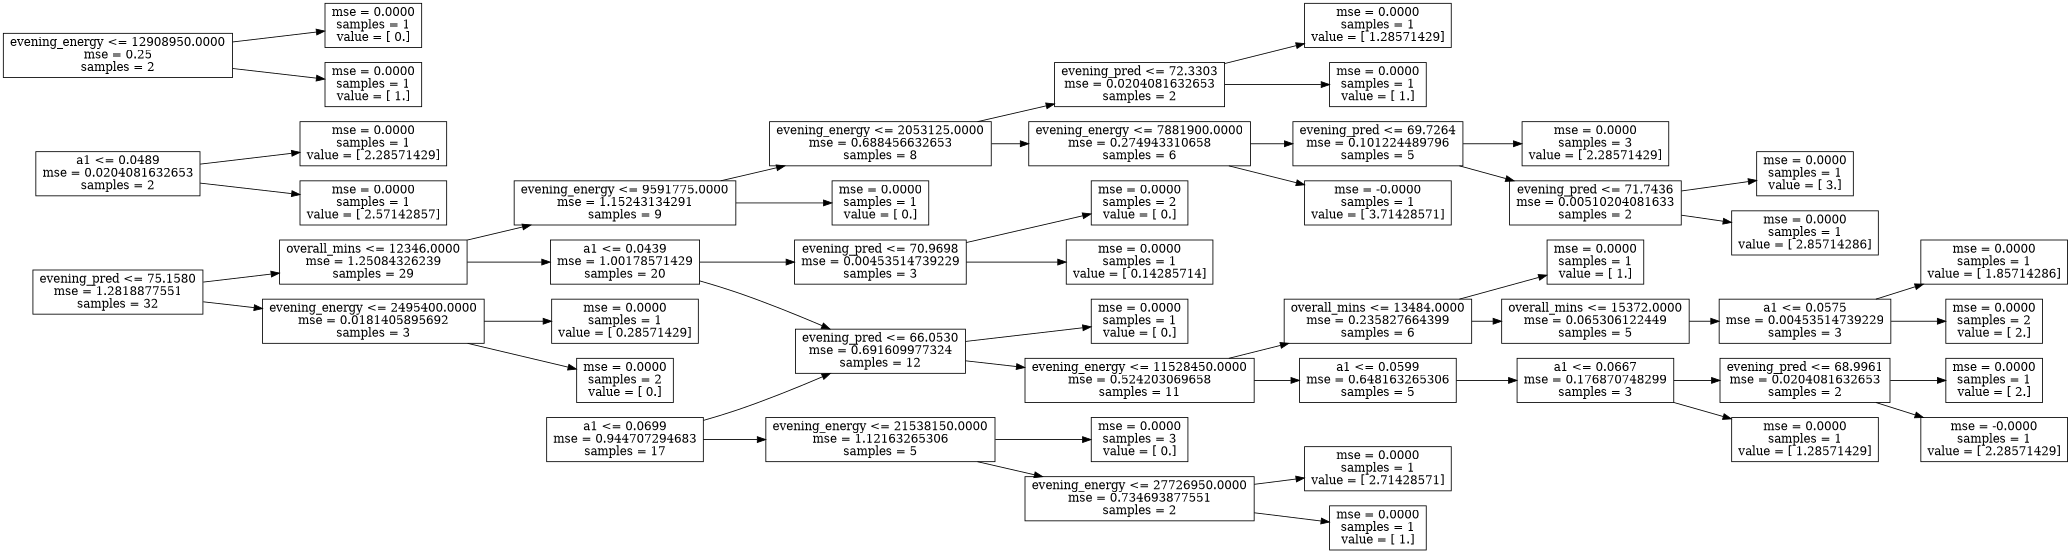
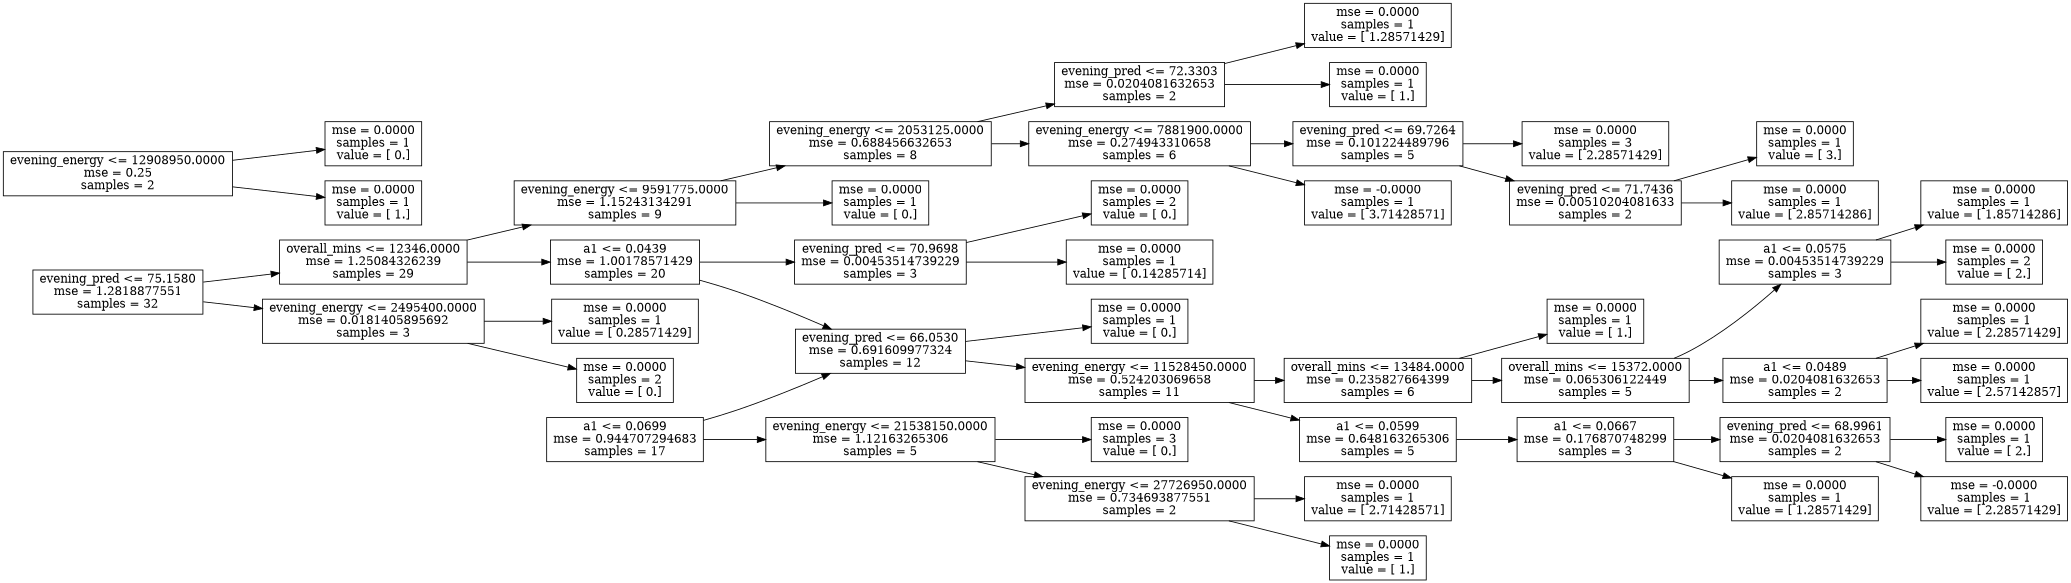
  digraph {
    rankdir=LR
    node [shape=box]
    n1 [label="evening_pred <= 75.1580\nmse = 1.2818877551\nsamples = 32"]
    n2 [label="overall_mins <= 12346.0000\nmse = 1.25084326239\nsamples = 29"]
    n3 [label="evening_energy <= 2495400.0000\nmse = 0.0181405895692\nsamples = 3"]
    n4 [label="evening_energy <= 9591775.0000\nmse = 1.15243134291\nsamples = 9"]
    n5 [label="a1 <= 0.0439\nmse = 1.00178571429\nsamples = 20"]
    n6 [label="mse = 0.0000\nsamples = 1\nvalue = [ 0.28571429]"]
    n7 [label="mse = 0.0000\nsamples = 2\nvalue = [ 0.]"]
    n8 [label="evening_energy <= 2053125.0000\nmse = 0.688456632653\nsamples = 8"]
    n9 [label="mse = 0.0000\nsamples = 1\nvalue = [ 0.]"]
    n10 [label="evening_pred <= 70.9698\nmse = 0.00453514739229\nsamples = 3"]
    n11 [label="evening_pred <= 66.0530\nmse = 0.691609977324\nsamples = 12"]
    n12 [label="evening_pred <= 72.3303\nmse = 0.0204081632653\nsamples = 2"]
    n13 [label="evening_energy <= 7881900.0000\nmse = 0.274943310658\nsamples = 6"]
    n14 [label="mse = 0.0000\nsamples = 1\nvalue = [ 1.28571429]"]
    n15 [label="mse = 0.0000\nsamples = 1\nvalue = [ 1.]"]
    n16 [label="evening_pred <= 69.7264\nmse = 0.101224489796\nsamples = 5"]
    n17 [label="mse = -0.0000\nsamples = 1\nvalue = [ 3.71428571]"]
    n18 [label="mse = 0.0000\nsamples = 3\nvalue = [ 2.28571429]"]
    n19 [label="evening_pred <= 71.7436\nmse = 0.00510204081633\nsamples = 2"]
    n20 [label="mse = 0.0000\nsamples = 1\nvalue = [ 3.]"]
    n21 [label="mse = 0.0000\nsamples = 1\nvalue = [ 2.85714286]"]
    n22 [label="mse = 0.0000\nsamples = 2\nvalue = [ 0.]"]
    n23 [label="mse = 0.0000\nsamples = 1\nvalue = [ 0.14285714]"]
    n24 [label="a1 <= 0.0699\nmse = 0.944707294683\nsamples = 17"]
    n25 [label="evening_energy <= 21538150.0000\nmse = 1.12163265306\nsamples = 5"]
    n26 [label="mse = 0.0000\nsamples = 1\nvalue = [ 0.]"]
    n27 [label="evening_energy <= 11528450.0000\nmse = 0.524203069658\nsamples = 11"]
    n28 [label="mse = 0.0000\nsamples = 3\nvalue = [ 0.]"]
    n29 [label="evening_energy <= 27726950.0000\nmse = 0.734693877551\nsamples = 2"]
    n30 [label="overall_mins <= 13484.0000\nmse = 0.235827664399\nsamples = 6"]
    n31 [label="a1 <= 0.0599\nmse = 0.648163265306\nsamples = 5"]
    n32 [label="mse = 0.0000\nsamples = 1\nvalue = [ 1.]"]
    n33 [label="overall_mins <= 15372.0000\nmse = 0.065306122449\nsamples = 5"]
    n34 [label="a1 <= 0.0667\nmse = 0.176870748299\nsamples = 3"]
    n35 [label="a1 <= 0.0575\nmse = 0.00453514739229\nsamples = 3"]
    n36 [label="a1 <= 0.0489\nmse = 0.0204081632653\nsamples = 2"]
    n37 [label="mse = 0.0000\nsamples = 1\nvalue = [ 1.85714286]"]
    n38 [label="mse = 0.0000\nsamples = 2\nvalue = [ 2.]"]
    n39 [label="mse = 0.0000\nsamples = 1\nvalue = [ 2.28571429]"]
    n40 [label="mse = 0.0000\nsamples = 1\nvalue = [ 2.57142857]"]
    n41 [label="evening_energy <= 12908950.0000\nmse = 0.25\nsamples = 2"]
    n42 [label="mse = 0.0000\nsamples = 1\nvalue = [ 0.]"]
    n43 [label="mse = 0.0000\nsamples = 1\nvalue = [ 1.]"]
    n44 [label="evening_pred <= 68.9961\nmse = 0.0204081632653\nsamples = 2"]
    n45 [label="mse = 0.0000\nsamples = 1\nvalue = [ 1.28571429]"]
    n46 [label="mse = 0.0000\nsamples = 1\nvalue = [ 2.]"]
    n47 [label="mse = -0.0000\nsamples = 1\nvalue = [ 2.28571429]"]
    n48 [label="mse = 0.0000\nsamples = 1\nvalue = [ 2.71428571]"]
    n49 [label="mse = 0.0000\nsamples = 1\nvalue = [ 1.]"]
    n1 -> n2
    n1 -> n3
    n2 -> n4
    n2 -> n5
    n3 -> n6
    n3 -> n7
    n4 -> n8
    n4 -> n9
    n5 -> n10
    n5 -> n11
    n8 -> n12
    n8 -> n13
    n10 -> n22
    n10 -> n23
    n11 -> n26
    n11 -> n27
    n12 -> n14
    n12 -> n15
    n13 -> n16
    n13 -> n17
    n16 -> n18
    n16 -> n19
    n19 -> n20
    n19 -> n21
    n24 -> n11
    n24 -> n25
    n25 -> n28
    n25 -> n29
    n27 -> n30
    n27 -> n31
    n29 -> n48
    n29 -> n49
    n30 -> n32
    n30 -> n33
    n31 -> n34
    n33 -> n35
+   n33 -> n36
    n34 -> n44
    n34 -> n45
    n35 -> n37
    n35 -> n38
    n36 -> n39
    n36 -> n40
    n41 -> n42
    n41 -> n43
    n44 -> n46
    n44 -> n47
  }
